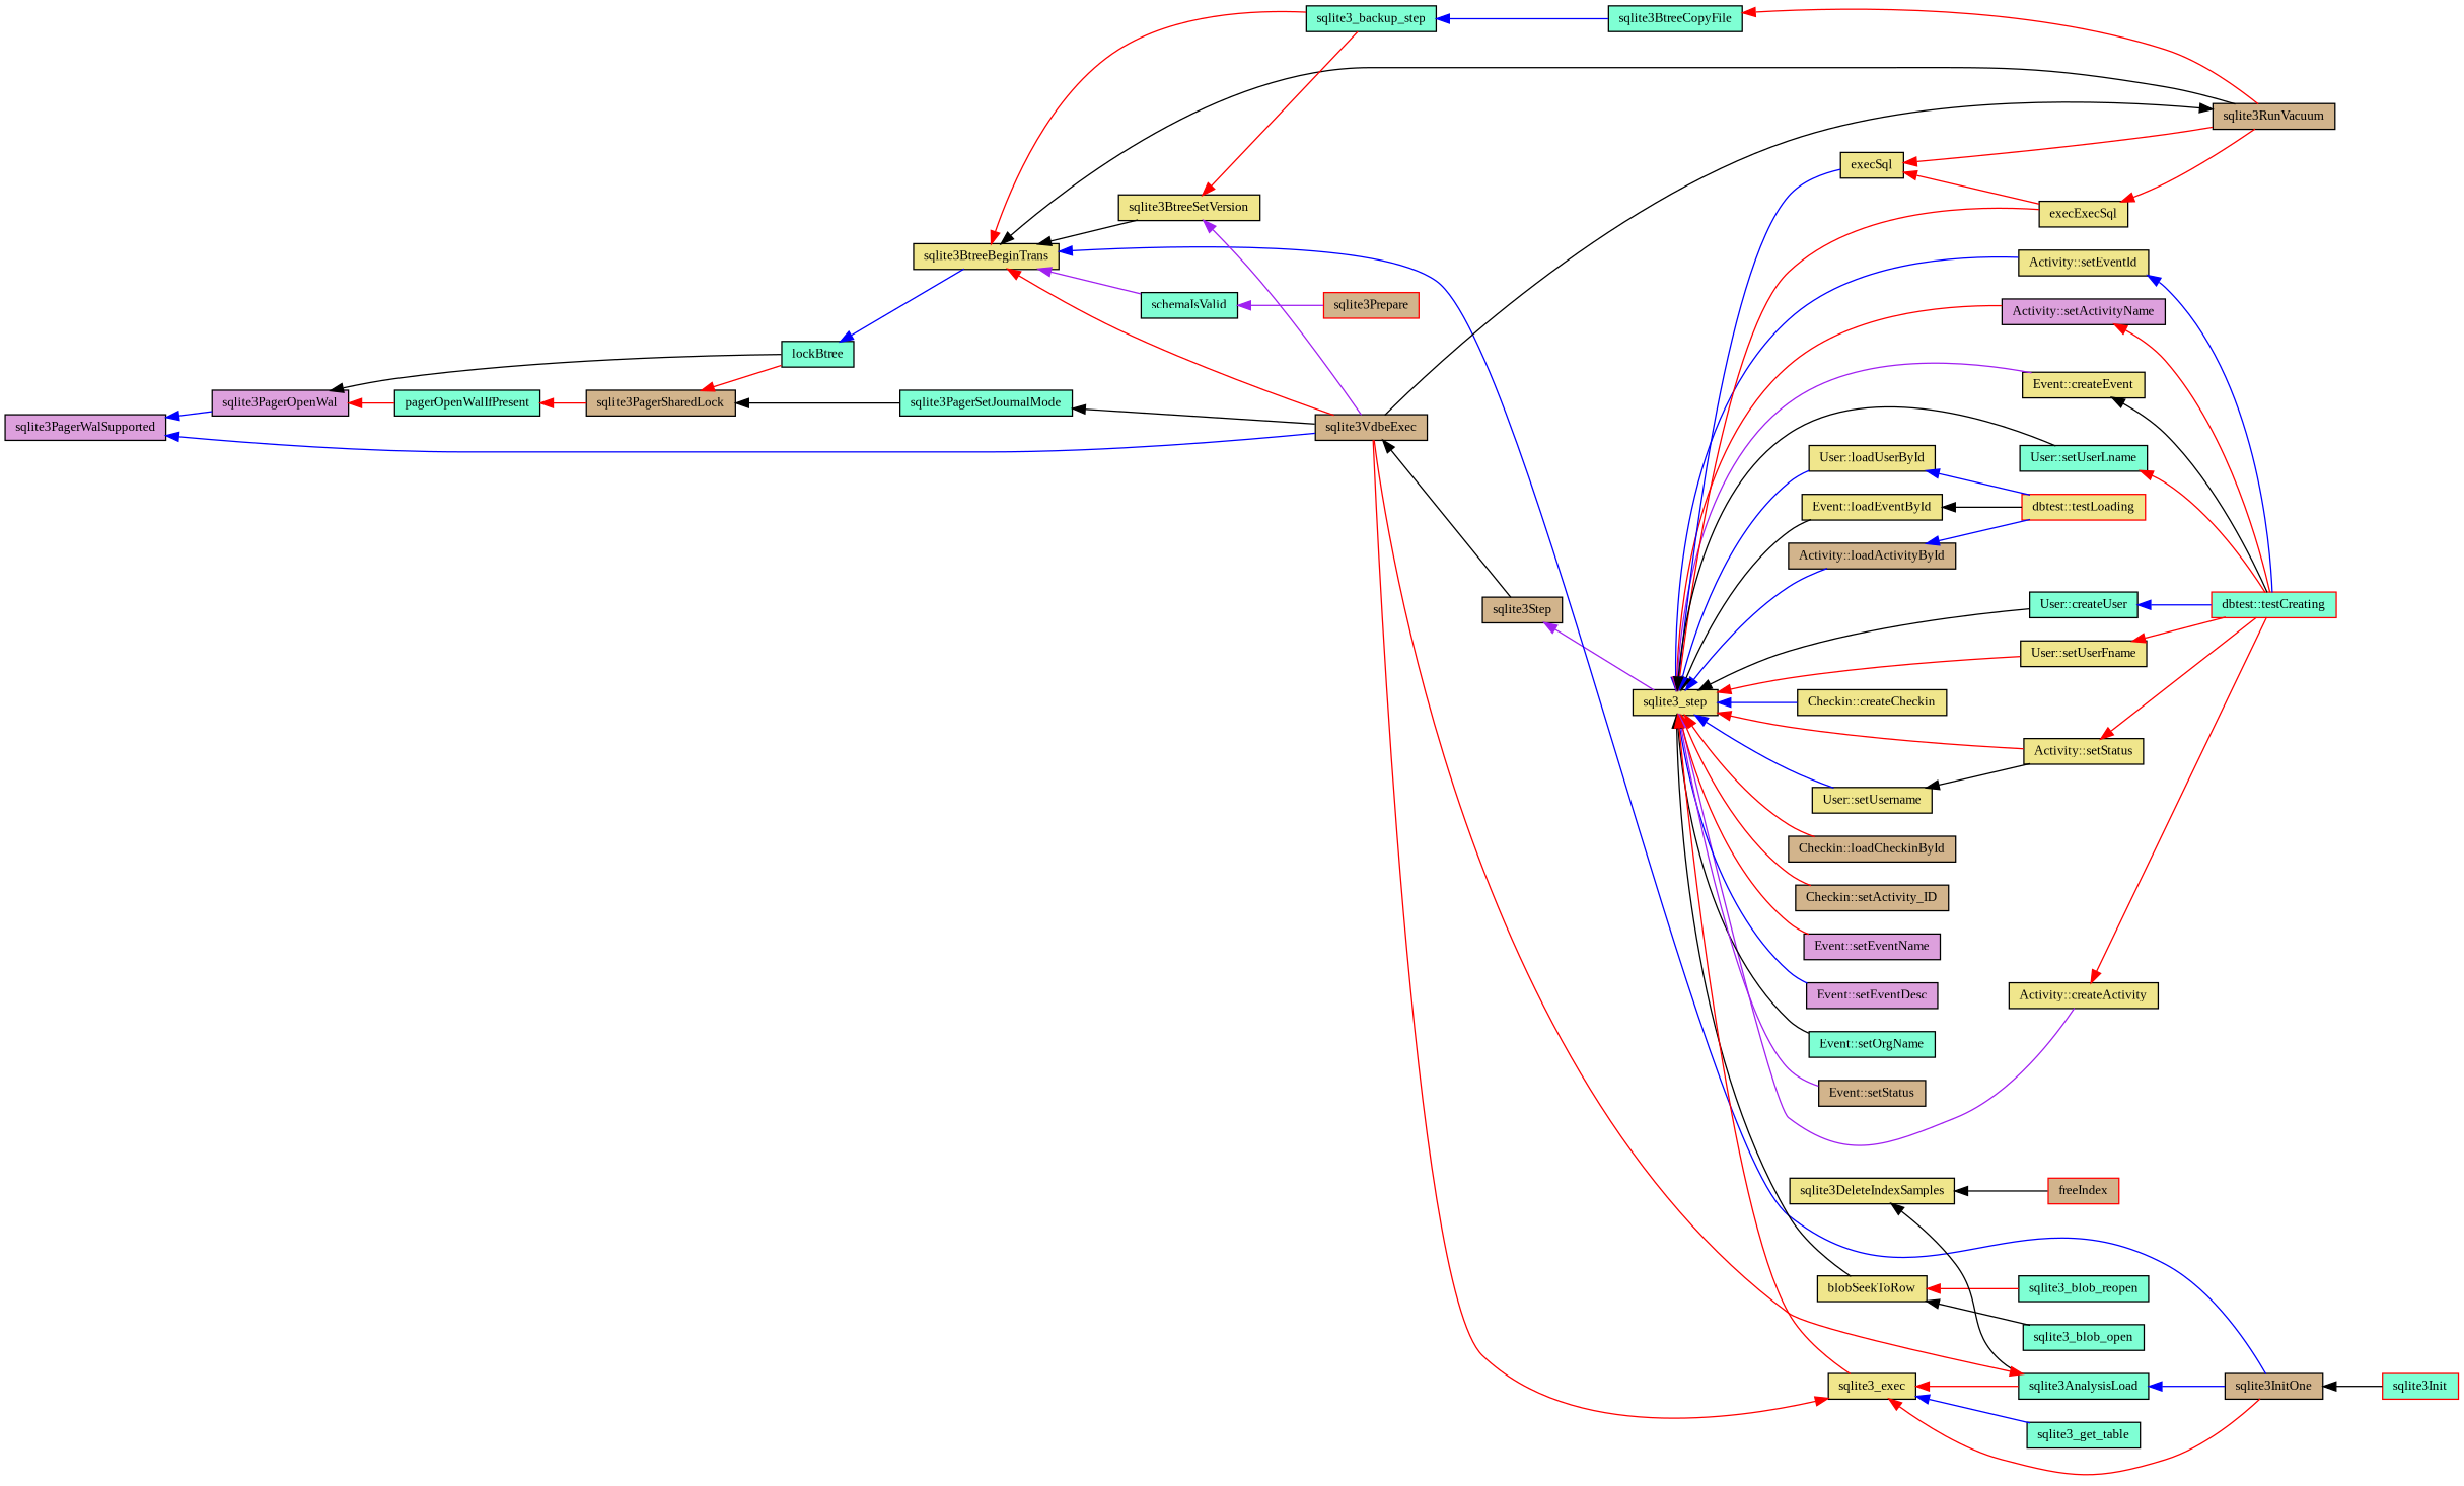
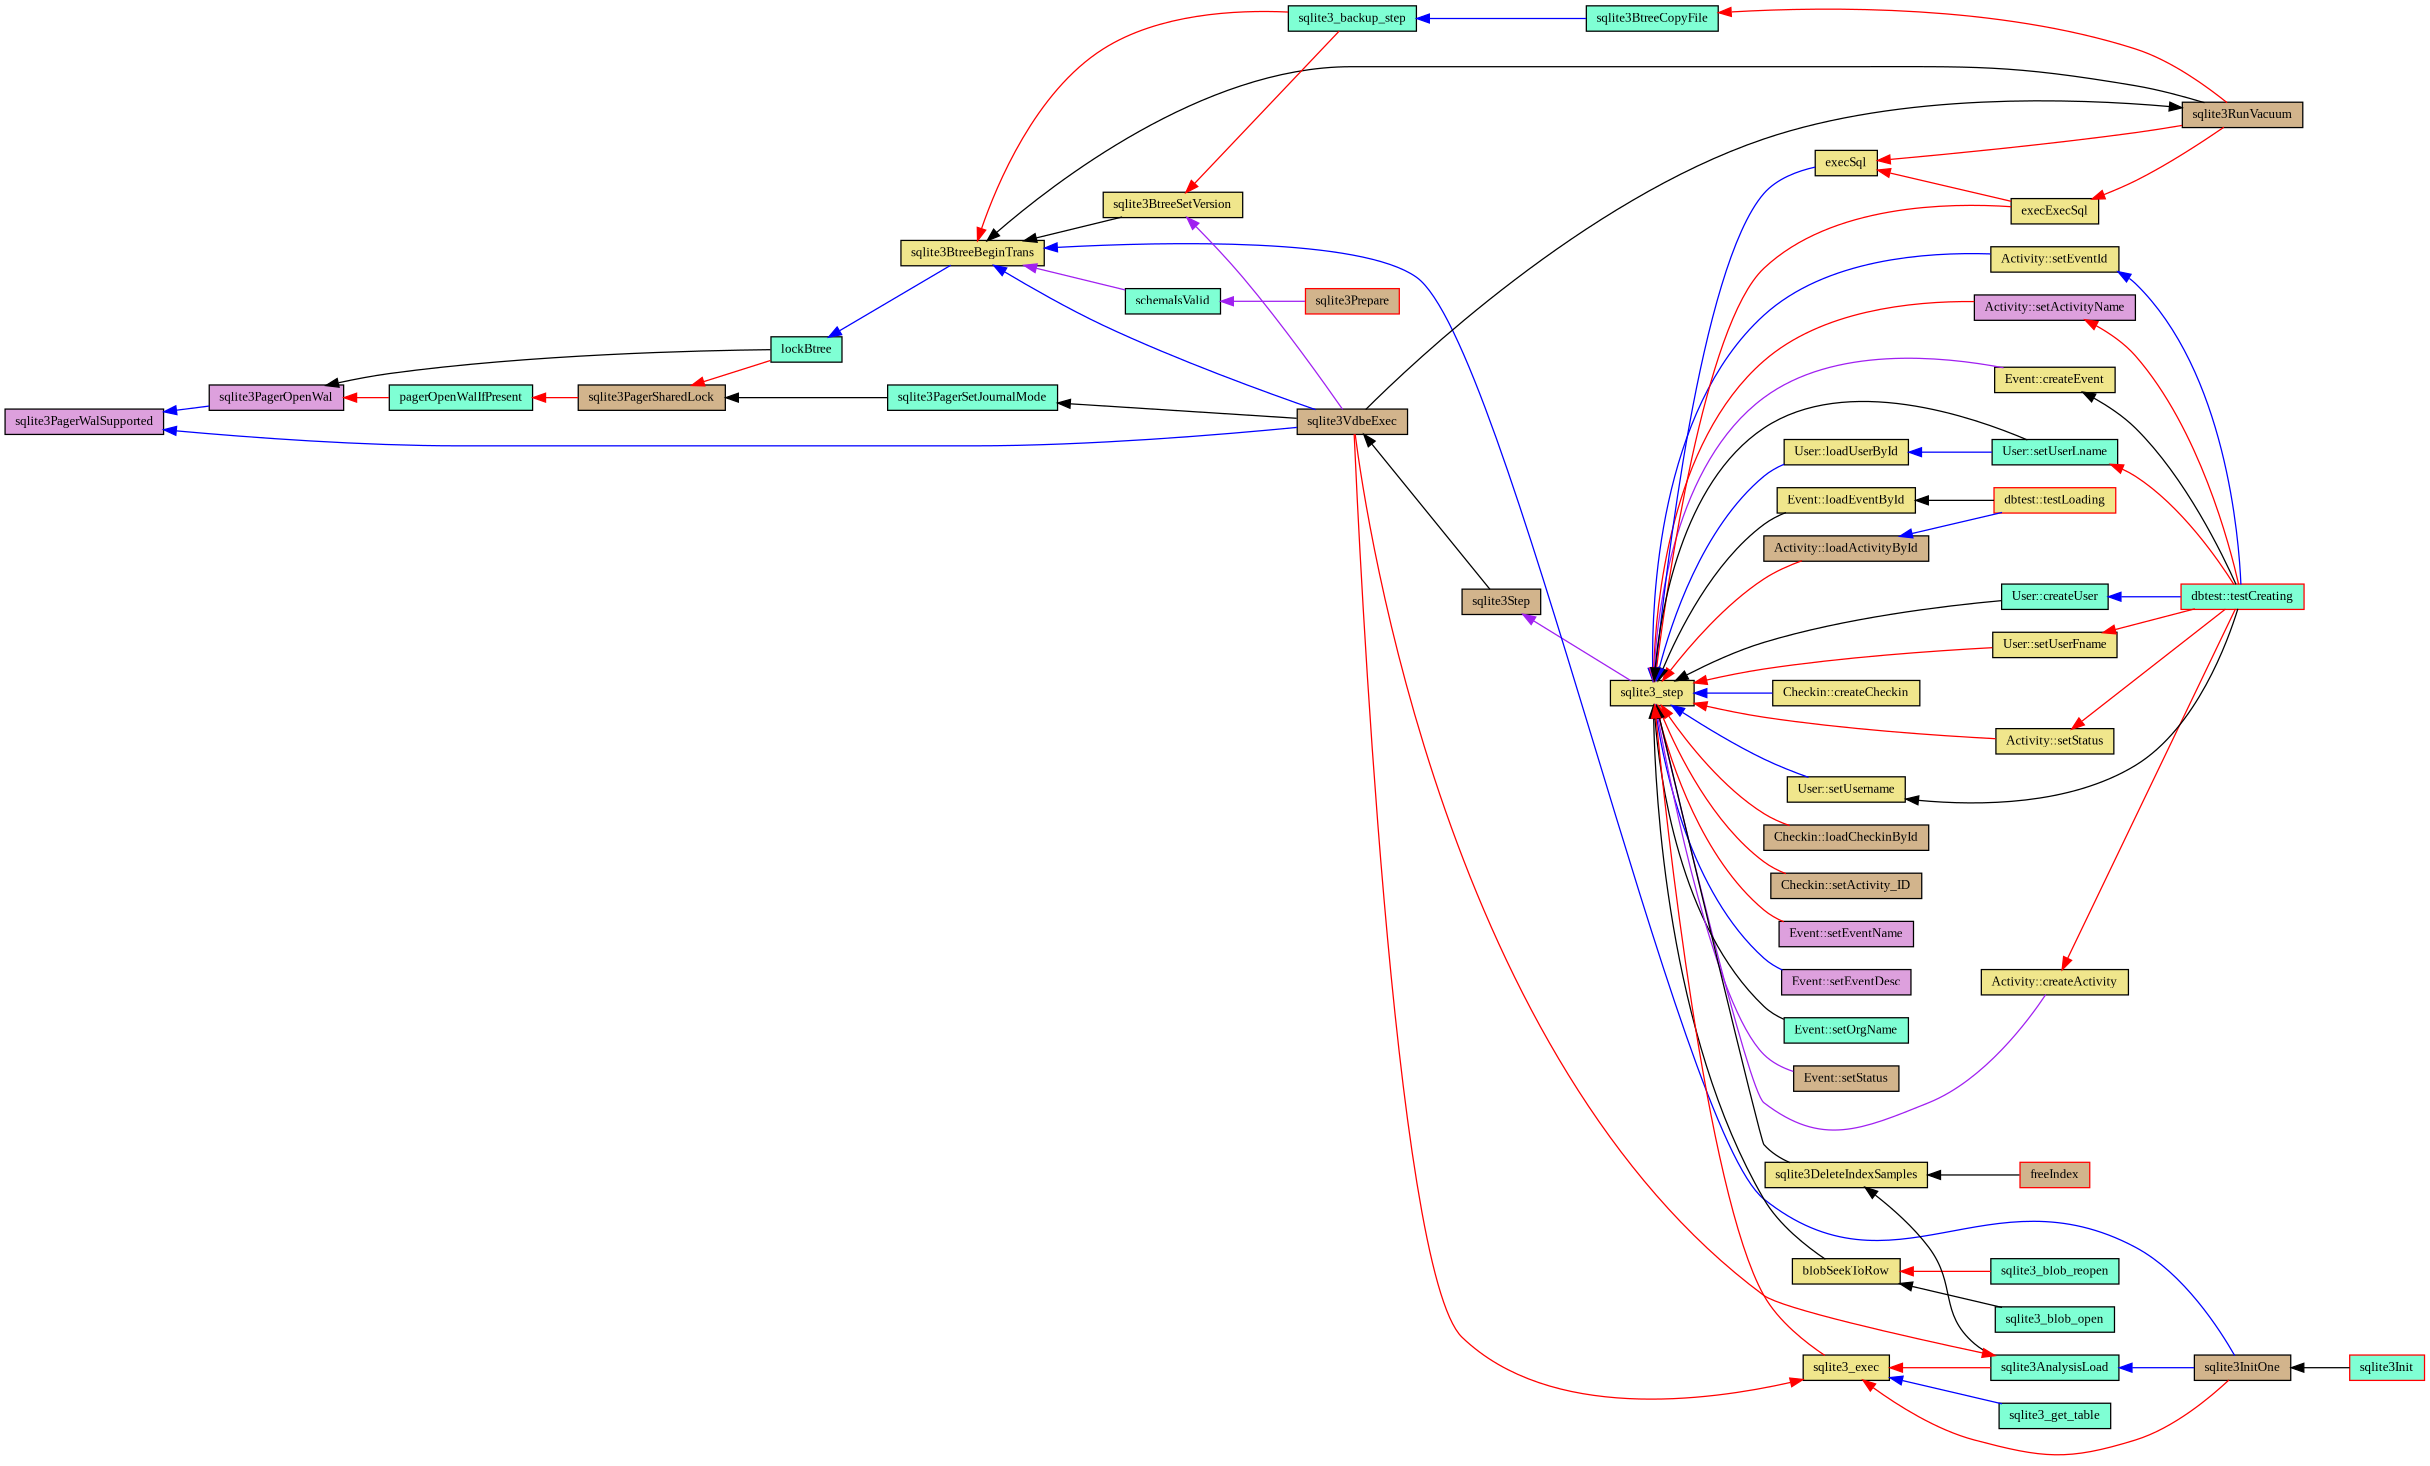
  digraph {
    fontname="Liberation Serif"
    rankdir=LR
    node [color=black fillcolor=khaki fontname="Liberation Serif" fontsize=10 shape=record style=filled]
    edge [color=red dir=back fontname="Liberation Serif" fontsize=10 labelfontname=FreeSans labelfontsize=10 style=solid]
    n1 [fillcolor=plum fontcolor=black height=0.2 label=sqlite3PagerWalSupported width=0.4]
    n2 [fillcolor=plum height=0.2 label=sqlite3PagerOpenWal width=0.4]
    n3 [fillcolor=tan height=0.2 label=sqlite3VdbeExec width=0.4]
    n4 [fillcolor=aquamarine height=0.2 label=pagerOpenWalIfPresent width=0.4]
    n5 [fillcolor=aquamarine height=0.2 label=lockBtree width=0.4]
    n6 [fillcolor=tan height=0.2 label=sqlite3Step width=0.4]
    n7 [fillcolor=tan height=0.2 label=sqlite3PagerSharedLock width=0.4]
    n8 [height=0.2 label=sqlite3BtreeBeginTrans width=0.4]
    n9 [fillcolor=aquamarine height=0.2 label=sqlite3PagerSetJournalMode width=0.4]
    n10 [height=0.2 label=sqlite3_step width=0.4]
    n11 [height=0.2 label="Activity::createActivity" width=0.4]
    n12 [fillcolor=tan height=0.2 label="Activity::loadActivityById" width=0.4]
    n13 [height=0.2 label="Activity::setEventId" width=0.4]
    n14 [fillcolor=plum height=0.2 label="Activity::setActivityName" width=0.4]
    n15 [height=0.2 label="Activity::setStatus" width=0.4]
    n16 [height=0.2 label="Checkin::createCheckin" width=0.4]
    n17 [fillcolor=tan height=0.2 label="Checkin::loadCheckinById" width=0.4]
    n18 [fillcolor=tan height=0.2 label="Checkin::setActivity_ID" width=0.4]
    n19 [height=0.2 label="Event::createEvent" width=0.4]
    n20 [height=0.2 label="Event::loadEventById" width=0.4]
    n21 [fillcolor=plum height=0.2 label="Event::setEventName" width=0.4]
    n22 [fillcolor=plum height=0.2 label="Event::setEventDesc" width=0.4]
    n23 [fillcolor=aquamarine height=0.2 label="Event::setOrgName" width=0.4]
    n24 [fillcolor=tan height=0.2 label="Event::setStatus" width=0.4]
    n25 [height=0.2 label=blobSeekToRow width=0.4]
    n26 [height=0.2 label=sqlite3DeleteIndexSamples width=0.4]
    n27 [height=0.2 label=sqlite3_exec width=0.4]
    n28 [height=0.2 label=execSql width=0.4]
    n29 [height=0.2 label=execExecSql width=0.4]
    n30 [fillcolor=aquamarine height=0.2 label="User::createUser" width=0.4]
    n31 [height=0.2 label="User::loadUserById" width=0.4]
    n32 [height=0.2 label="User::setUsername" width=0.4]
    n33 [height=0.2 label="User::setUserFname" width=0.4]
    n34 [fillcolor=aquamarine height=0.2 label="User::setUserLname" width=0.4]
    n35 [color=red fillcolor=aquamarine height=0.2 label="dbtest::testCreating" width=0.4]
    n36 [color=red height=0.2 label="dbtest::testLoading" width=0.4]
    n37 [fillcolor=aquamarine height=0.2 label=sqlite3_blob_open width=0.4]
    n38 [fillcolor=aquamarine height=0.2 label=sqlite3_blob_reopen width=0.4]
    n39 [fillcolor=aquamarine height=0.2 label=sqlite3AnalysisLoad width=0.4]
    n40 [color=red fillcolor=tan height=0.2 label=freeIndex width=0.4]
    n41 [fillcolor=tan height=0.2 label=sqlite3InitOne width=0.4]
    n42 [fillcolor=aquamarine height=0.2 label=sqlite3_get_table width=0.4]
    n43 [fillcolor=tan height=0.2 label=sqlite3RunVacuum width=0.4]
    n44 [color=red fillcolor=aquamarine height=0.2 label=sqlite3Init width=0.4]
    n45 [height=0.2 label=sqlite3BtreeSetVersion width=0.4]
    n46 [fillcolor=aquamarine height=0.2 label=sqlite3_backup_step width=0.4]
    n47 [fillcolor=aquamarine height=0.2 label=schemaIsValid width=0.4]
    n48 [fillcolor=aquamarine height=0.2 label=sqlite3BtreeCopyFile width=0.4]
    n49 [color=red fillcolor=tan height=0.2 label=sqlite3Prepare width=0.4]
    n1 -> n2 [color=blue]
    n1 -> n3 [color=blue]
    n2 -> n4
    n2 -> n5 [color=black]
    n3 -> n6 [color=black]
    n4 -> n7
    n5 -> n8 [color=blue]
    n6 -> n10 [color=purple]
    n7 -> n5
    n7 -> n9 [color=black]
-   n8 -> n3
+   n8 -> n3 [color=blue]
    n8 -> n41 [color=blue]
    n8 -> n43 [color=black]
    n8 -> n45 [color=black]
    n8 -> n46
    n8 -> n47 [color=purple]
    n9 -> n3 [color=black]
    n10 -> n11 [color=purple]
-   n10 -> n12 [color=blue]
+   n10 -> n12
    n10 -> n13 [color=blue]
    n10 -> n14
    n10 -> n15
    n10 -> n16 [color=blue]
    n10 -> n17
    n10 -> n18
    n10 -> n19 [color=purple]
    n10 -> n20 [color=black]
    n10 -> n21
    n10 -> n22 [color=blue]
    n10 -> n23 [color=black]
    n10 -> n24 [color=purple]
    n10 -> n25 [color=black]
+   n10 -> n26 [color=black]
    n10 -> n27
    n10 -> n28 [color=blue]
    n10 -> n29
    n10 -> n30 [color=black]
    n10 -> n31 [color=blue]
    n10 -> n32 [color=blue]
    n10 -> n33
    n10 -> n34 [color=black]
    n11 -> n35
    n12 -> n36 [color=blue]
    n13 -> n35 [color=blue]
    n14 -> n35
    n15 -> n35
    n19 -> n35 [color=black]
    n20 -> n36 [color=black]
    n25 -> n37 [color=black]
    n25 -> n38
    n26 -> n39 [color=black]
    n26 -> n40 [color=black]
    n27 -> n3
    n27 -> n39
    n27 -> n41
    n27 -> n42 [color=blue]
    n28 -> n29
    n28 -> n43
    n29 -> n43
    n30 -> n35 [color=blue]
-   n31 -> n36 [color=blue]
-   n32 -> n15 [color=black]
+   n31 -> n34 [color=blue]
+   n32 -> n35 [color=black]
    n33 -> n35
    n34 -> n35
    n39 -> n3
    n39 -> n41 [color=blue]
    n41 -> n44 [color=black]
    n43 -> n3 [color=black]
    n45 -> n3 [color=purple]
    n45 -> n46
    n46 -> n48 [color=blue]
    n47 -> n49 [color=purple]
    n48 -> n43
  }
